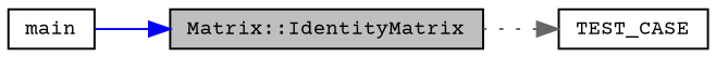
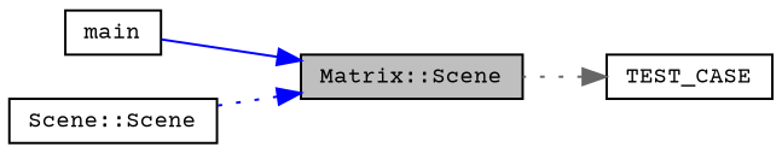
  digraph {
    fontname="Courier Prime"
    rankdir=RL
    node [color=black fillcolor=white fontname="Courier Prime" fontsize=10 shape=record style=filled]
    edge [color=blue dir=back fontname="Courier Prime" fontsize=10 labelfontname=Helvetica labelfontsize=10 style=dotted]
-   n1 [fillcolor=grey75 fontcolor=black height=0.2 label="Matrix::IdentityMatrix" width=0.4]
+   n1 [fillcolor=grey75 fontcolor=black height=0.2 label="Matrix::Scene" width=0.4]
    n2 [height=0.2 label=main width=0.4]
+   n3 [height=0.2 label="Scene::Scene" width=0.4]
    n4 [height=0.2 label=TEST_CASE width=0.4]
    n1 -> n2 [style=solid]
+   n1 -> n3
    n4 -> n1 [color=gray40]
  }
